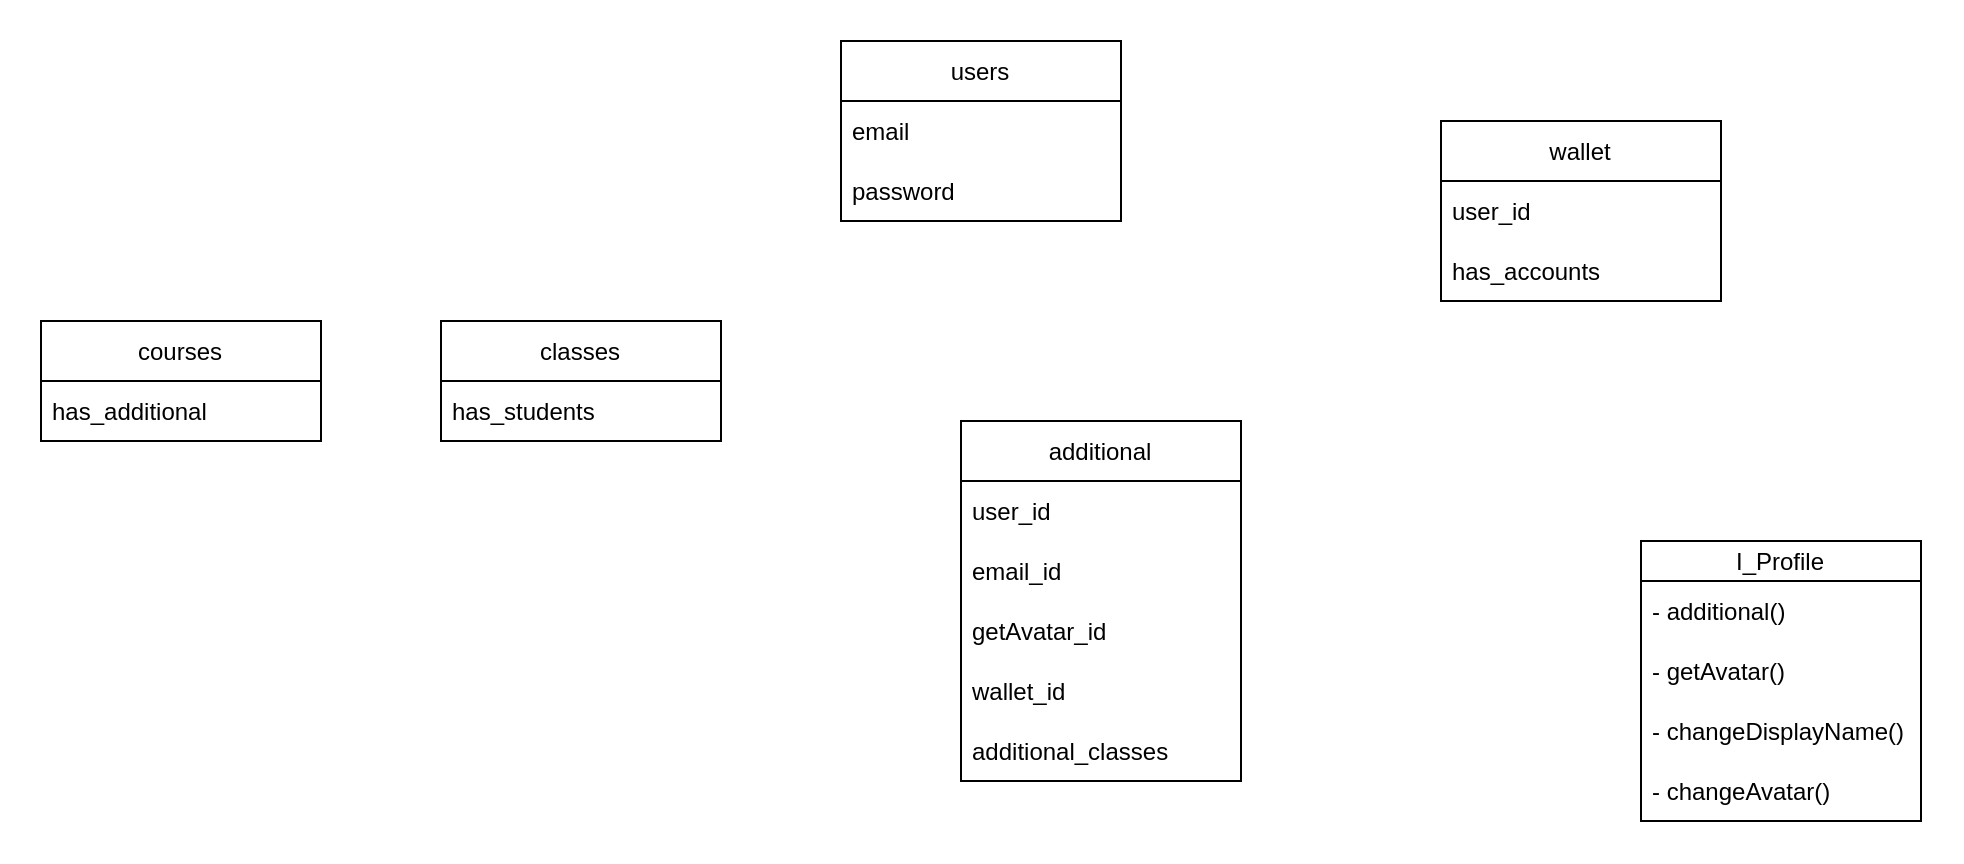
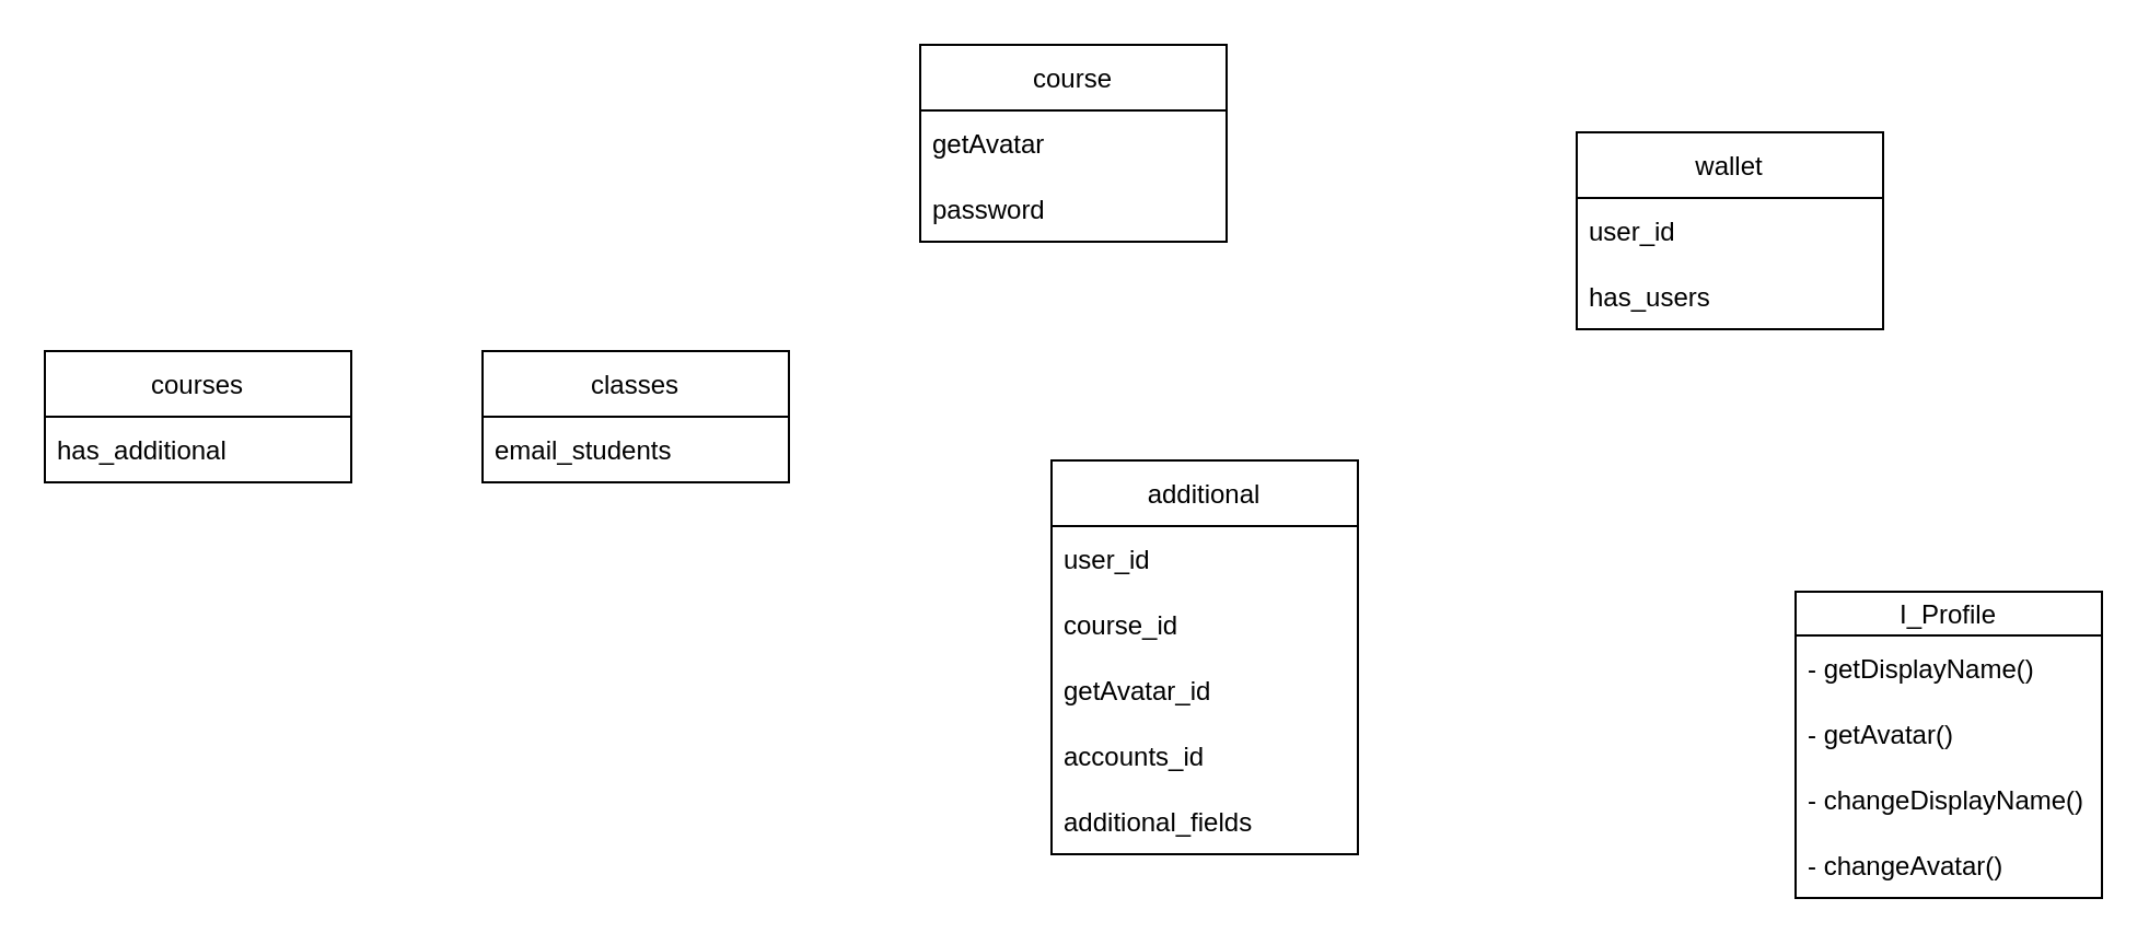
  <mxCell id="0" />
  <mxCell id="1" parent="0" />
- <mxCell id="2" value="users" style="swimlane;fontStyle=0;childLayout=stackLayout;horizontal=1;startSize=30;horizontalStack=0;resizeParent=1;resizeParentMax=0;resizeLast=0;collapsible=1;marginBottom=0;" vertex="1" parent="1"><mxGeometry x="420" y="20" width="140" height="90" as="geometry" /></mxCell>
- <mxCell id="3" value="email" style="text;strokeColor=none;fillColor=none;align=left;verticalAlign=middle;spacingLeft=4;spacingRight=4;overflow=hidden;points=[[0,0.5],[1,0.5]];portConstraint=eastwest;rotatable=0;" vertex="1" parent="2"><mxGeometry y="30" width="140" height="30" as="geometry" /></mxCell>
+ <mxCell id="2" value="course" style="swimlane;fontStyle=0;childLayout=stackLayout;horizontal=1;startSize=30;horizontalStack=0;resizeParent=1;resizeParentMax=0;resizeLast=0;collapsible=1;marginBottom=0;" vertex="1" parent="1"><mxGeometry x="420" y="20" width="140" height="90" as="geometry" /></mxCell>
+ <mxCell id="3" value="getAvatar" style="text;strokeColor=none;fillColor=none;align=left;verticalAlign=middle;spacingLeft=4;spacingRight=4;overflow=hidden;points=[[0,0.5],[1,0.5]];portConstraint=eastwest;rotatable=0;" vertex="1" parent="2"><mxGeometry y="30" width="140" height="30" as="geometry" /></mxCell>
  <mxCell id="4" value="password" style="text;strokeColor=none;fillColor=none;align=left;verticalAlign=middle;spacingLeft=4;spacingRight=4;overflow=hidden;points=[[0,0.5],[1,0.5]];portConstraint=eastwest;rotatable=0;" vertex="1" parent="2"><mxGeometry y="60" width="140" height="30" as="geometry" /></mxCell>
  <mxCell id="5" value="classes" style="swimlane;fontStyle=0;childLayout=stackLayout;horizontal=1;startSize=30;horizontalStack=0;resizeParent=1;resizeParentMax=0;resizeLast=0;collapsible=1;marginBottom=0;" vertex="1" parent="1"><mxGeometry x="220" y="160" width="140" height="60" as="geometry" /></mxCell>
- <mxCell id="6" value="has_students" style="text;strokeColor=none;fillColor=none;align=left;verticalAlign=middle;spacingLeft=4;spacingRight=4;overflow=hidden;points=[[0,0.5],[1,0.5]];portConstraint=eastwest;rotatable=0;" vertex="1" parent="5"><mxGeometry y="30" width="140" height="30" as="geometry" /></mxCell>
+ <mxCell id="6" value="email_students" style="text;strokeColor=none;fillColor=none;align=left;verticalAlign=middle;spacingLeft=4;spacingRight=4;overflow=hidden;points=[[0,0.5],[1,0.5]];portConstraint=eastwest;rotatable=0;" vertex="1" parent="5"><mxGeometry y="30" width="140" height="30" as="geometry" /></mxCell>
  <mxCell id="7" value="wallet" style="swimlane;fontStyle=0;childLayout=stackLayout;horizontal=1;startSize=30;horizontalStack=0;resizeParent=1;resizeParentMax=0;resizeLast=0;collapsible=1;marginBottom=0;" vertex="1" parent="1"><mxGeometry x="720" y="60" width="140" height="90" as="geometry" /></mxCell>
  <mxCell id="8" value="user_id" style="text;strokeColor=none;fillColor=none;align=left;verticalAlign=middle;spacingLeft=4;spacingRight=4;overflow=hidden;points=[[0,0.5],[1,0.5]];portConstraint=eastwest;rotatable=0;" vertex="1" parent="7"><mxGeometry y="30" width="140" height="30" as="geometry" /></mxCell>
- <mxCell id="9" value="has_accounts" style="text;strokeColor=none;fillColor=none;align=left;verticalAlign=middle;spacingLeft=4;spacingRight=4;overflow=hidden;points=[[0,0.5],[1,0.5]];portConstraint=eastwest;rotatable=0;" vertex="1" parent="7"><mxGeometry y="60" width="140" height="30" as="geometry" /></mxCell>
+ <mxCell id="9" value="has_users" style="text;strokeColor=none;fillColor=none;align=left;verticalAlign=middle;spacingLeft=4;spacingRight=4;overflow=hidden;points=[[0,0.5],[1,0.5]];portConstraint=eastwest;rotatable=0;" vertex="1" parent="7"><mxGeometry y="60" width="140" height="30" as="geometry" /></mxCell>
  <mxCell id="10" value="courses" style="swimlane;fontStyle=0;childLayout=stackLayout;horizontal=1;startSize=30;horizontalStack=0;resizeParent=1;resizeParentMax=0;resizeLast=0;collapsible=1;marginBottom=0;" vertex="1" parent="1"><mxGeometry x="20" y="160" width="140" height="60" as="geometry" /></mxCell>
  <mxCell id="11" value="has_additional" style="text;strokeColor=none;fillColor=none;align=left;verticalAlign=middle;spacingLeft=4;spacingRight=4;overflow=hidden;points=[[0,0.5],[1,0.5]];portConstraint=eastwest;rotatable=0;" vertex="1" parent="10"><mxGeometry y="30" width="140" height="30" as="geometry" /></mxCell>
  <mxCell id="12" value="additional" style="swimlane;fontStyle=0;childLayout=stackLayout;horizontal=1;startSize=30;horizontalStack=0;resizeParent=1;resizeParentMax=0;resizeLast=0;collapsible=1;marginBottom=0;" vertex="1" parent="1"><mxGeometry x="480" y="210" width="140" height="180" as="geometry" /></mxCell>
  <mxCell id="13" value="user_id" style="text;strokeColor=none;fillColor=none;align=left;verticalAlign=middle;spacingLeft=4;spacingRight=4;overflow=hidden;points=[[0,0.5],[1,0.5]];portConstraint=eastwest;rotatable=0;" vertex="1" parent="12"><mxGeometry y="30" width="140" height="30" as="geometry" /></mxCell>
- <mxCell id="14" value="email_id" style="text;strokeColor=none;fillColor=none;align=left;verticalAlign=middle;spacingLeft=4;spacingRight=4;overflow=hidden;points=[[0,0.5],[1,0.5]];portConstraint=eastwest;rotatable=0;" vertex="1" parent="12"><mxGeometry y="60" width="140" height="30" as="geometry" /></mxCell>
+ <mxCell id="14" value="course_id" style="text;strokeColor=none;fillColor=none;align=left;verticalAlign=middle;spacingLeft=4;spacingRight=4;overflow=hidden;points=[[0,0.5],[1,0.5]];portConstraint=eastwest;rotatable=0;" vertex="1" parent="12"><mxGeometry y="60" width="140" height="30" as="geometry" /></mxCell>
  <mxCell id="15" value="getAvatar_id" style="text;strokeColor=none;fillColor=none;align=left;verticalAlign=middle;spacingLeft=4;spacingRight=4;overflow=hidden;points=[[0,0.5],[1,0.5]];portConstraint=eastwest;rotatable=0;" vertex="1" parent="12"><mxGeometry y="90" width="140" height="30" as="geometry" /></mxCell>
- <mxCell id="16" value="wallet_id" style="text;strokeColor=none;fillColor=none;align=left;verticalAlign=middle;spacingLeft=4;spacingRight=4;overflow=hidden;points=[[0,0.5],[1,0.5]];portConstraint=eastwest;rotatable=0;" vertex="1" parent="12"><mxGeometry y="120" width="140" height="30" as="geometry" /></mxCell>
- <mxCell id="17" value="additional_classes" style="text;strokeColor=none;fillColor=none;align=left;verticalAlign=middle;spacingLeft=4;spacingRight=4;overflow=hidden;points=[[0,0.5],[1,0.5]];portConstraint=eastwest;rotatable=0;" vertex="1" parent="12"><mxGeometry y="150" width="140" height="30" as="geometry" /></mxCell>
+ <mxCell id="16" value="accounts_id" style="text;strokeColor=none;fillColor=none;align=left;verticalAlign=middle;spacingLeft=4;spacingRight=4;overflow=hidden;points=[[0,0.5],[1,0.5]];portConstraint=eastwest;rotatable=0;" vertex="1" parent="12"><mxGeometry y="120" width="140" height="30" as="geometry" /></mxCell>
+ <mxCell id="17" value="additional_fields" style="text;strokeColor=none;fillColor=none;align=left;verticalAlign=middle;spacingLeft=4;spacingRight=4;overflow=hidden;points=[[0,0.5],[1,0.5]];portConstraint=eastwest;rotatable=0;" vertex="1" parent="12"><mxGeometry y="150" width="140" height="30" as="geometry" /></mxCell>
  <mxCell id="18" value="I_Profile" style="swimlane;fontStyle=0;childLayout=stackLayout;horizontal=1;startSize=20;horizontalStack=0;resizeParent=1;resizeParentMax=0;resizeLast=0;collapsible=1;marginBottom=0;" vertex="1" parent="1"><mxGeometry x="820" y="270" width="140" height="140" as="geometry" /></mxCell>
- <mxCell id="19" value="- additional()" style="text;strokeColor=none;fillColor=none;align=left;verticalAlign=middle;spacingLeft=4;spacingRight=4;overflow=hidden;points=[[0,0.5],[1,0.5]];portConstraint=eastwest;rotatable=0;" vertex="1" parent="18"><mxGeometry y="20" width="140" height="30" as="geometry" /></mxCell>
+ <mxCell id="19" value="- getDisplayName()" style="text;strokeColor=none;fillColor=none;align=left;verticalAlign=middle;spacingLeft=4;spacingRight=4;overflow=hidden;points=[[0,0.5],[1,0.5]];portConstraint=eastwest;rotatable=0;" vertex="1" parent="18"><mxGeometry y="20" width="140" height="30" as="geometry" /></mxCell>
  <mxCell id="20" value="- getAvatar()" style="text;strokeColor=none;fillColor=none;align=left;verticalAlign=middle;spacingLeft=4;spacingRight=4;overflow=hidden;points=[[0,0.5],[1,0.5]];portConstraint=eastwest;rotatable=0;" vertex="1" parent="18"><mxGeometry y="50" width="140" height="30" as="geometry" /></mxCell>
  <mxCell id="21" value="- changeDisplayName()" style="text;strokeColor=none;fillColor=none;align=left;verticalAlign=middle;spacingLeft=4;spacingRight=4;overflow=hidden;points=[[0,0.5],[1,0.5]];portConstraint=eastwest;rotatable=0;" vertex="1" parent="18"><mxGeometry y="80" width="140" height="30" as="geometry" /></mxCell>
  <mxCell id="22" value="- changeAvatar()" style="text;strokeColor=none;fillColor=none;align=left;verticalAlign=middle;spacingLeft=4;spacingRight=4;overflow=hidden;points=[[0,0.5],[1,0.5]];portConstraint=eastwest;rotatable=0;" vertex="1" parent="18"><mxGeometry y="110" width="140" height="30" as="geometry" /></mxCell>
